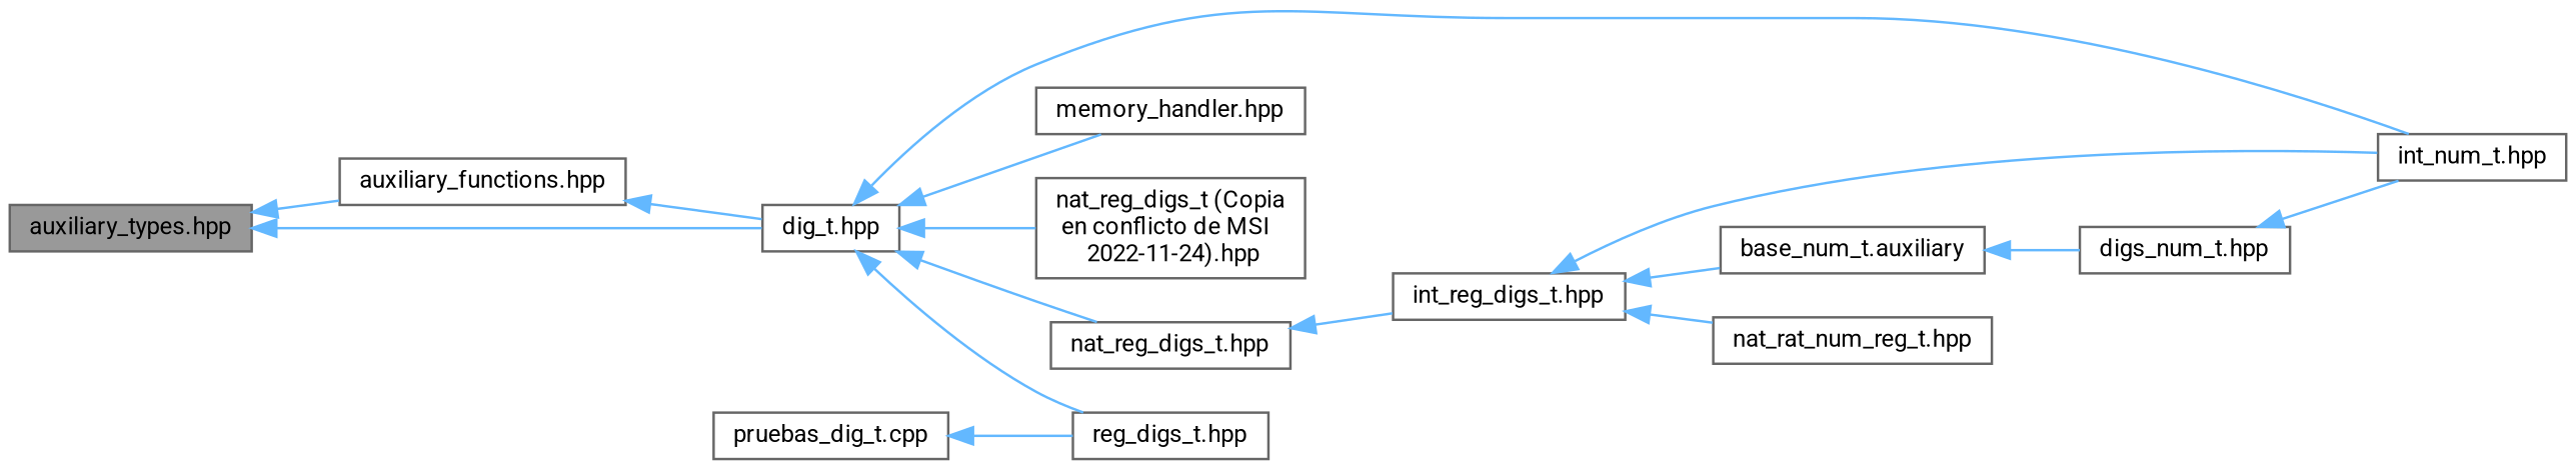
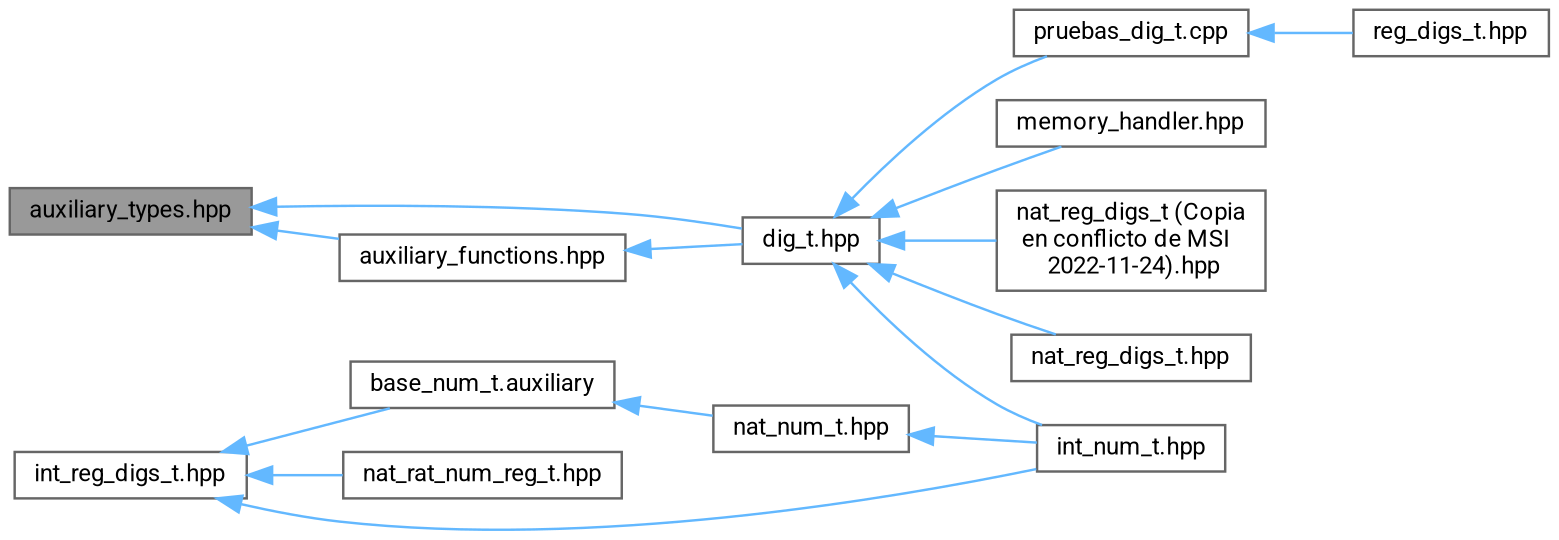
  digraph {
    fontname=Roboto
    rankdir=LR
    node [color=grey40 fillcolor=white fontname=Roboto fontsize=10 shape=box style=filled]
    edge [color=steelblue1 dir=back fontname=Roboto fontsize=10 labelfontname=Helvetica labelfontsize=10 style=solid]
    n1 [color=gray40 fillcolor=grey60 fontcolor=black height=0.2 label="auxiliary_types.hpp" width=0.4]
    n2 [height=0.2 label="auxiliary_functions.hpp" width=0.4]
    n3 [height=0.2 label="dig_t.hpp" width=0.4]
    n4 [height=0.2 label="int_num_t.hpp" width=0.4]
    n5 [height=0.2 label="memory_handler.hpp" width=0.4]
    n6 [height=0.2 label="nat_reg_digs_t (Copia\l en conflicto de MSI\l 2022-11-24).hpp" width=0.4]
    n7 [height=0.2 label="nat_reg_digs_t.hpp" width=0.4]
    n8 [height=0.2 label="reg_digs_t.hpp" width=0.4]
    n9 [height=0.2 label="int_reg_digs_t.hpp" width=0.4]
    n10 [height=0.2 label="base_num_t.auxiliary" width=0.4]
    n11 [height=0.2 label="nat_rat_num_reg_t.hpp" width=0.4]
-   n12 [height=0.2 label="digs_num_t.hpp" width=0.4]
+   n12 [height=0.2 label="nat_num_t.hpp" width=0.4]
    n13 [height=0.2 label="pruebas_dig_t.cpp" width=0.4]
    n1 -> n2
    n1 -> n3
    n2 -> n3
    n3 -> n4
    n3 -> n5
    n3 -> n6
    n3 -> n7
-   n3 -> n8
-   n7 -> n9
+   n3 -> n13
    n9 -> n4
    n9 -> n10
    n9 -> n11
    n10 -> n12
    n12 -> n4
    n13 -> n8
  }
